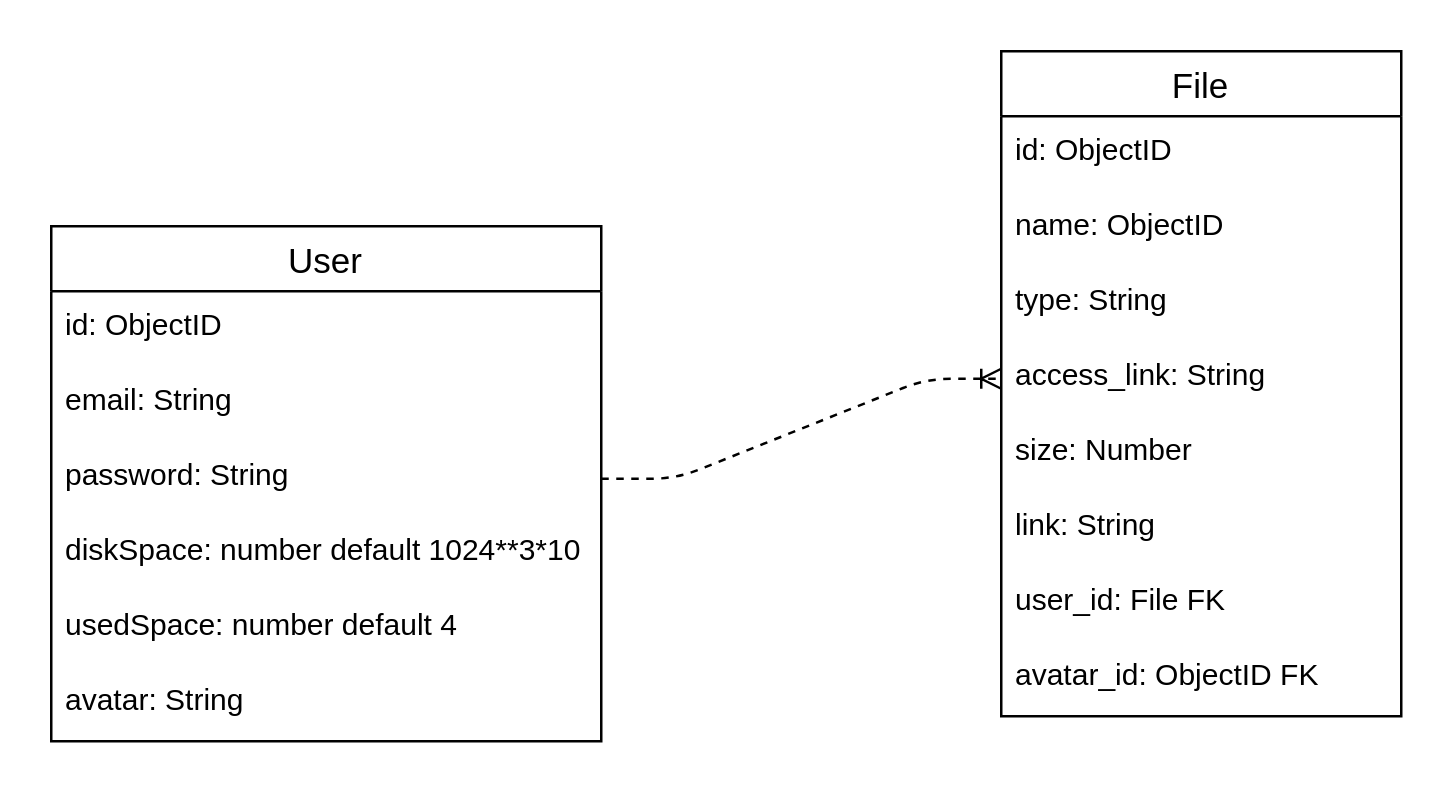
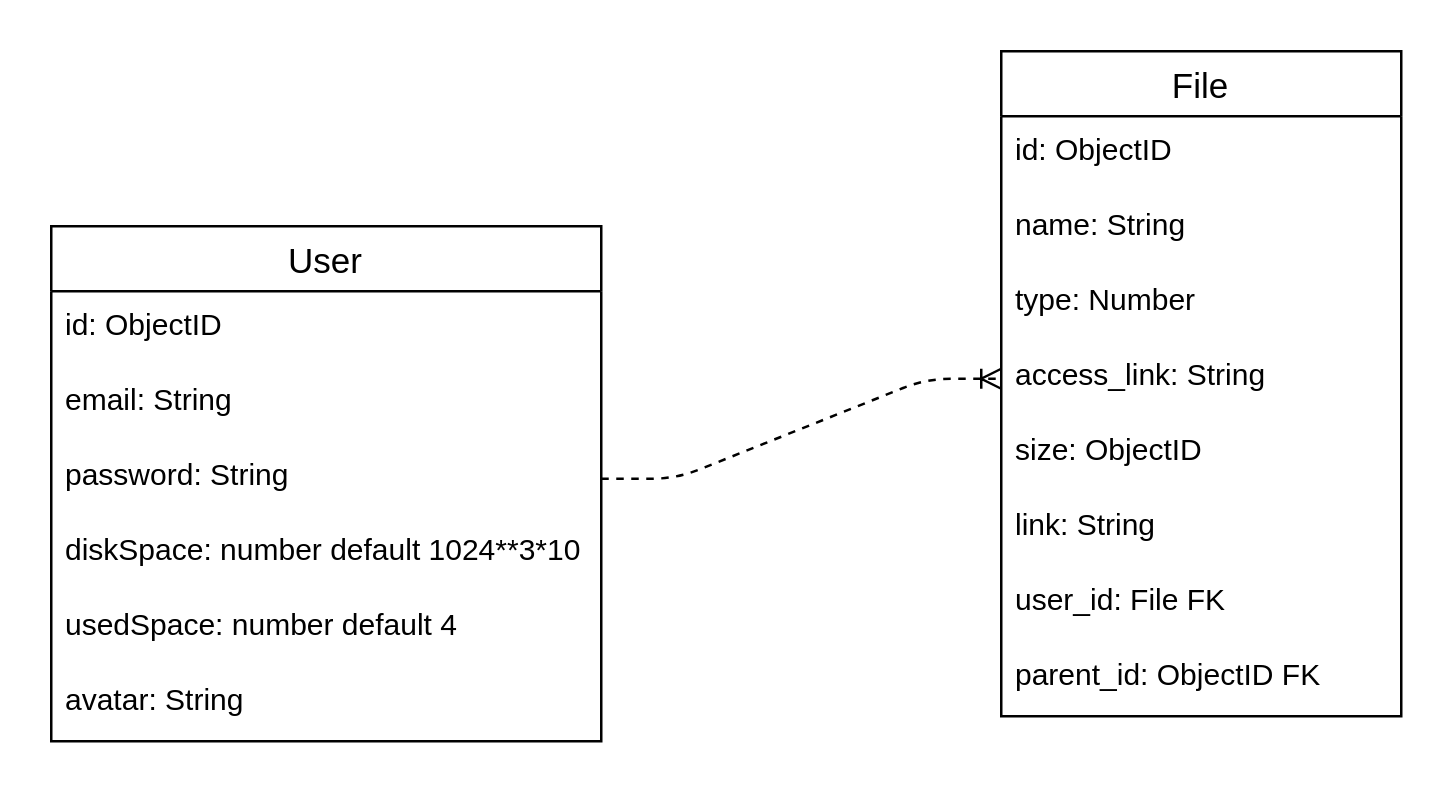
  <mxCell id="0" />
  <mxCell id="1" parent="0" />
  <mxCell id="2" value="User" style="swimlane;fontStyle=0;childLayout=stackLayout;horizontal=1;startSize=26;horizontalStack=0;resizeParent=1;resizeParentMax=0;resizeLast=0;collapsible=1;marginBottom=0;align=center;fontSize=14;" vertex="1" parent="1"><mxGeometry x="20" y="90" width="220" height="206" as="geometry" /></mxCell>
  <mxCell id="3" value="id: ObjectID" style="text;strokeColor=none;fillColor=none;spacingLeft=4;spacingRight=4;overflow=hidden;rotatable=0;points=[[0,0.5],[1,0.5]];portConstraint=eastwest;fontSize=12;" vertex="1" parent="2"><mxGeometry y="26" width="220" height="30" as="geometry" /></mxCell>
  <mxCell id="4" value="email: String" style="text;strokeColor=none;fillColor=none;spacingLeft=4;spacingRight=4;overflow=hidden;rotatable=0;points=[[0,0.5],[1,0.5]];portConstraint=eastwest;fontSize=12;" vertex="1" parent="2"><mxGeometry y="56" width="220" height="30" as="geometry" /></mxCell>
  <mxCell id="5" value="password: String" style="text;strokeColor=none;fillColor=none;spacingLeft=4;spacingRight=4;overflow=hidden;rotatable=0;points=[[0,0.5],[1,0.5]];portConstraint=eastwest;fontSize=12;" vertex="1" parent="2"><mxGeometry y="86" width="220" height="30" as="geometry" /></mxCell>
  <mxCell id="6" value="diskSpace: number default 1024**3*10" style="text;strokeColor=none;fillColor=none;spacingLeft=4;spacingRight=4;overflow=hidden;rotatable=0;points=[[0,0.5],[1,0.5]];portConstraint=eastwest;fontSize=12;" vertex="1" parent="2"><mxGeometry y="116" width="220" height="30" as="geometry" /></mxCell>
  <mxCell id="7" value="usedSpace: number default 4" style="text;strokeColor=none;fillColor=none;spacingLeft=4;spacingRight=4;overflow=hidden;rotatable=0;points=[[0,0.5],[1,0.5]];portConstraint=eastwest;fontSize=12;" vertex="1" parent="2"><mxGeometry y="146" width="220" height="30" as="geometry" /></mxCell>
  <mxCell id="8" value="avatar: String" style="text;strokeColor=none;fillColor=none;spacingLeft=4;spacingRight=4;overflow=hidden;rotatable=0;points=[[0,0.5],[1,0.5]];portConstraint=eastwest;fontSize=12;" vertex="1" parent="2"><mxGeometry y="176" width="220" height="30" as="geometry" /></mxCell>
  <mxCell id="9" value="File" style="swimlane;fontStyle=0;childLayout=stackLayout;horizontal=1;startSize=26;horizontalStack=0;resizeParent=1;resizeParentMax=0;resizeLast=0;collapsible=1;marginBottom=0;align=center;fontSize=14;" vertex="1" parent="1"><mxGeometry x="400" y="20" width="160" height="266" as="geometry" /></mxCell>
  <mxCell id="10" value="id: ObjectID" style="text;strokeColor=none;fillColor=none;spacingLeft=4;spacingRight=4;overflow=hidden;rotatable=0;points=[[0,0.5],[1,0.5]];portConstraint=eastwest;fontSize=12;" vertex="1" parent="9"><mxGeometry y="26" width="160" height="30" as="geometry" /></mxCell>
- <mxCell id="11" value="name: ObjectID" style="text;strokeColor=none;fillColor=none;spacingLeft=4;spacingRight=4;overflow=hidden;rotatable=0;points=[[0,0.5],[1,0.5]];portConstraint=eastwest;fontSize=12;" vertex="1" parent="9"><mxGeometry y="56" width="160" height="30" as="geometry" /></mxCell>
- <mxCell id="12" value="type: String" style="text;strokeColor=none;fillColor=none;spacingLeft=4;spacingRight=4;overflow=hidden;rotatable=0;points=[[0,0.5],[1,0.5]];portConstraint=eastwest;fontSize=12;" vertex="1" parent="9"><mxGeometry y="86" width="160" height="30" as="geometry" /></mxCell>
+ <mxCell id="11" value="name: String" style="text;strokeColor=none;fillColor=none;spacingLeft=4;spacingRight=4;overflow=hidden;rotatable=0;points=[[0,0.5],[1,0.5]];portConstraint=eastwest;fontSize=12;" vertex="1" parent="9"><mxGeometry y="56" width="160" height="30" as="geometry" /></mxCell>
+ <mxCell id="12" value="type: Number" style="text;strokeColor=none;fillColor=none;spacingLeft=4;spacingRight=4;overflow=hidden;rotatable=0;points=[[0,0.5],[1,0.5]];portConstraint=eastwest;fontSize=12;" vertex="1" parent="9"><mxGeometry y="86" width="160" height="30" as="geometry" /></mxCell>
  <mxCell id="13" value="access_link: String" style="text;strokeColor=none;fillColor=none;spacingLeft=4;spacingRight=4;overflow=hidden;rotatable=0;points=[[0,0.5],[1,0.5]];portConstraint=eastwest;fontSize=12;" vertex="1" parent="9"><mxGeometry y="116" width="160" height="30" as="geometry" /></mxCell>
- <mxCell id="14" value="size: Number" style="text;strokeColor=none;fillColor=none;spacingLeft=4;spacingRight=4;overflow=hidden;rotatable=0;points=[[0,0.5],[1,0.5]];portConstraint=eastwest;fontSize=12;" vertex="1" parent="9"><mxGeometry y="146" width="160" height="30" as="geometry" /></mxCell>
+ <mxCell id="14" value="size: ObjectID" style="text;strokeColor=none;fillColor=none;spacingLeft=4;spacingRight=4;overflow=hidden;rotatable=0;points=[[0,0.5],[1,0.5]];portConstraint=eastwest;fontSize=12;" vertex="1" parent="9"><mxGeometry y="146" width="160" height="30" as="geometry" /></mxCell>
  <mxCell id="15" value="link: String" style="text;strokeColor=none;fillColor=none;spacingLeft=4;spacingRight=4;overflow=hidden;rotatable=0;points=[[0,0.5],[1,0.5]];portConstraint=eastwest;fontSize=12;" vertex="1" parent="9"><mxGeometry y="176" width="160" height="30" as="geometry" /></mxCell>
  <mxCell id="16" value="user_id: File FK" style="text;strokeColor=none;fillColor=none;spacingLeft=4;spacingRight=4;overflow=hidden;rotatable=0;points=[[0,0.5],[1,0.5]];portConstraint=eastwest;fontSize=12;" vertex="1" parent="9"><mxGeometry y="206" width="160" height="30" as="geometry" /></mxCell>
- <mxCell id="17" value="avatar_id: ObjectID FK" style="text;strokeColor=none;fillColor=none;spacingLeft=4;spacingRight=4;overflow=hidden;rotatable=0;points=[[0,0.5],[1,0.5]];portConstraint=eastwest;fontSize=12;" vertex="1" parent="9"><mxGeometry y="236" width="160" height="30" as="geometry" /></mxCell>
+ <mxCell id="17" value="parent_id: ObjectID FK" style="text;strokeColor=none;fillColor=none;spacingLeft=4;spacingRight=4;overflow=hidden;rotatable=0;points=[[0,0.5],[1,0.5]];portConstraint=eastwest;fontSize=12;" vertex="1" parent="9"><mxGeometry y="236" width="160" height="30" as="geometry" /></mxCell>
  <mxCell id="18" value="" style="edgeStyle=entityRelationEdgeStyle;fontSize=12;html=1;endArrow=ERoneToMany;entryX=0;entryY=0.5;entryDx=0;entryDy=0;exitX=1;exitY=0.5;exitDx=0;exitDy=0;dashed=1;" edge="1" parent="1" source="5" target="13"><mxGeometry width="100" height="100" relative="1" as="geometry"><mxPoint x="210" y="240" as="sourcePoint" /><mxPoint x="310" y="140" as="targetPoint" /></mxGeometry></mxCell>
